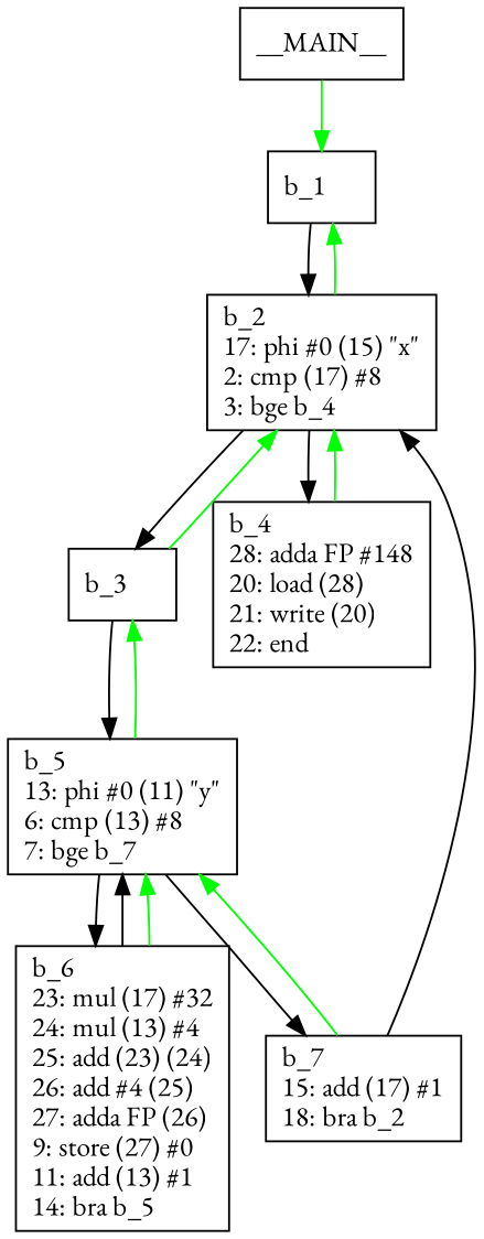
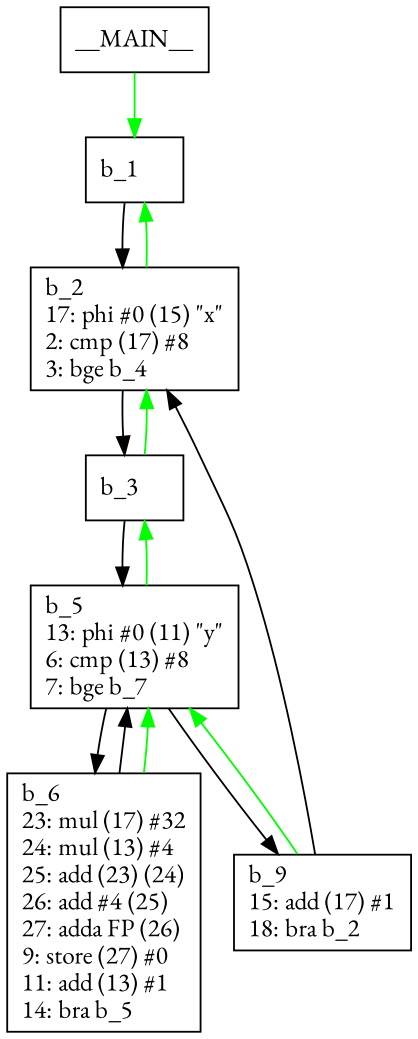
  digraph {
    fontname="EB Garamond"
    node [fontname="EB Garamond" shape=box]
    edge [fontname="EB Garamond"]
    n1 [label="b_1\l"]
    n2 [label="b_2\l17: phi #0 (15) \"x\"\l2: cmp (17) #8\l3: bge b_4\l"]
    __MAIN__
    n4 [label="b_3\l"]
-   n5 [label="b_4\l28: adda FP #148\l20: load (28)\l21: write (20)\l22: end\l"]
    n6 [label="b_5\l13: phi #0 (11) \"y\"\l6: cmp (13) #8\l7: bge b_7\l"]
    n7 [label="b_6\l23: mul (17) #32\l24: mul (13) #4\l25: add (23) (24)\l26: add #4 (25)\l27: adda FP (26)\l9: store (27) #0\l11: add (13) #1\l14: bra b_5\l"]
-   n8 [label="b_7\l15: add (17) #1\l18: bra b_2\l"]
+   n8 [label="b_9\l15: add (17) #1\l18: bra b_2\l"]
    n1 -> n2
    n2 -> n1 [color=green]
    n2 -> n4
-   n2 -> n5
    __MAIN__ -> n1 [color=green]
    n4 -> n2 [color=green]
    n4 -> n6
-   n5 -> n2 [color=green]
    n6 -> n4 [color=green]
    n6 -> n7
    n6 -> n8
    n7 -> n6
    n7 -> n6 [color=green]
    n8 -> n2
    n8 -> n6 [color=green]
  }
